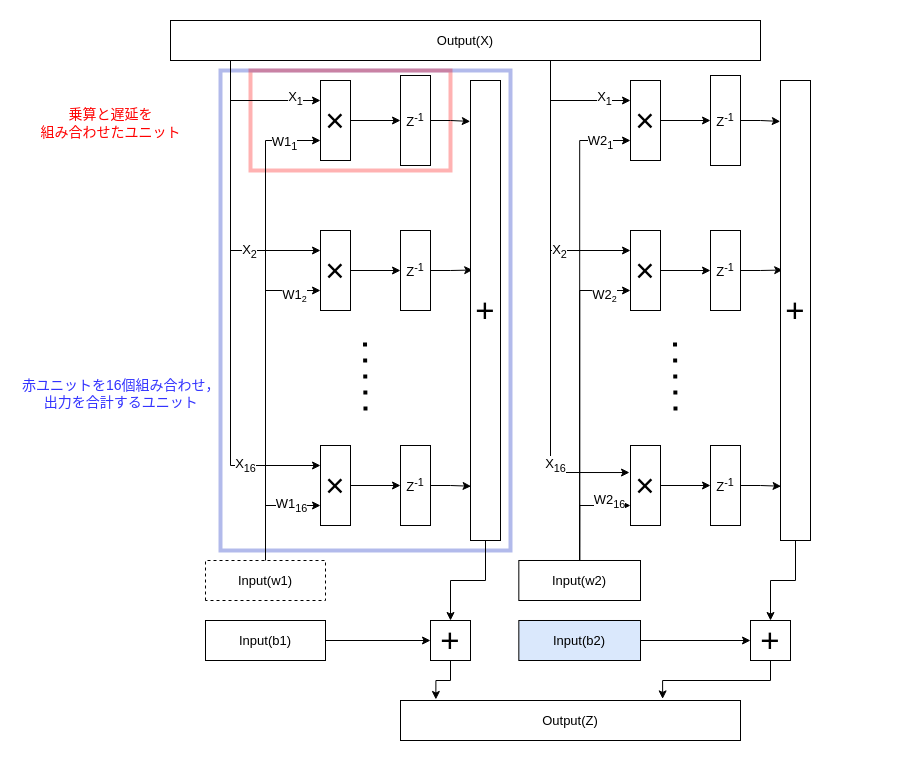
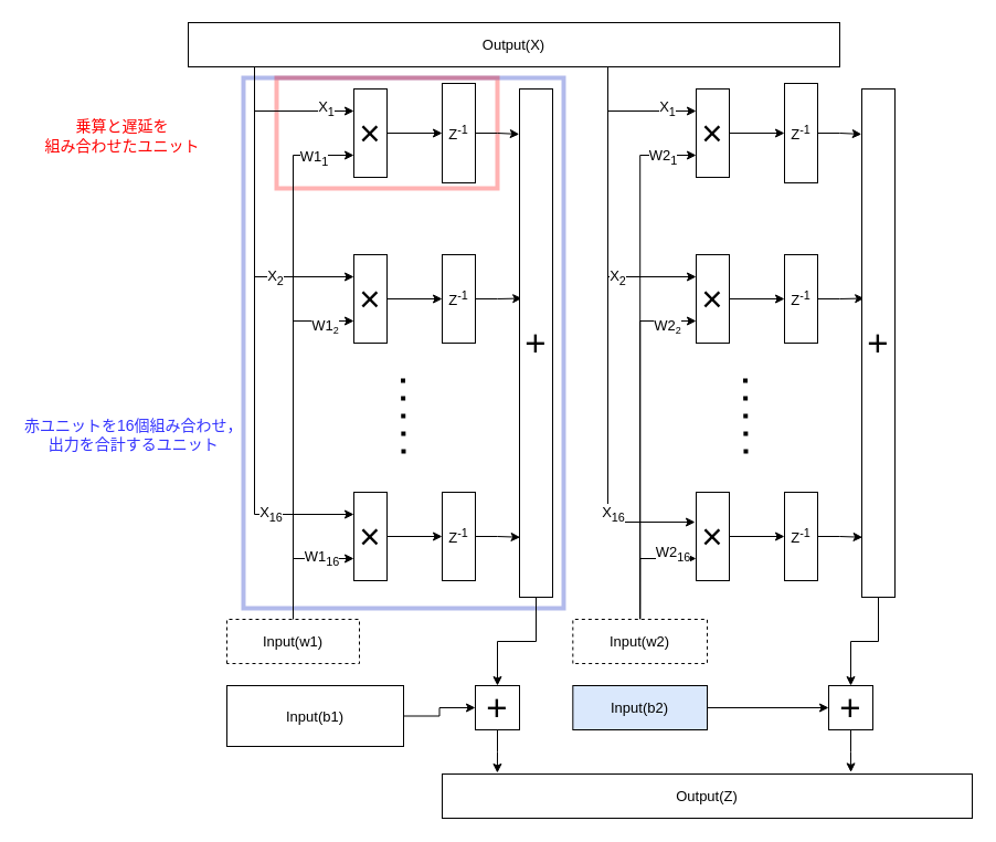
  <mxCell id="0" />
  <mxCell id="1" parent="0" />
  <mxCell id="2" value="" style="rounded=0;whiteSpace=wrap;html=1;fontSize=33;fillColor=none;strokeColor=#001DBC;opacity=30;fontColor=#ffffff;strokeWidth=4;" parent="1" vertex="1"><mxGeometry x="220" y="70" width="290" height="480" as="geometry" /></mxCell>
  <mxCell id="3" value="" style="rounded=0;whiteSpace=wrap;html=1;fontSize=33;fillColor=none;strokeColor=#FF0000;opacity=30;fontColor=#ffffff;strokeWidth=4;" parent="1" vertex="1"><mxGeometry x="250" y="70" width="200" height="100" as="geometry" /></mxCell>
  <mxCell id="4" style="edgeStyle=orthogonalEdgeStyle;rounded=0;html=1;exitX=1;exitY=0.5;exitDx=0;exitDy=0;entryX=-0.007;entryY=0.089;entryDx=0;entryDy=0;entryPerimeter=0;fontSize=13;" parent="1" source="5" target="27" edge="1"><mxGeometry relative="1" as="geometry" /></mxCell>
  <mxCell id="5" value="Z&lt;sup&gt;-1&lt;/sup&gt;" style="rounded=0;whiteSpace=wrap;html=1;fontSize=13;" parent="1" vertex="1"><mxGeometry x="400" y="75" width="30" height="90" as="geometry" /></mxCell>
  <mxCell id="6" style="edgeStyle=none;html=1;exitX=1;exitY=0.5;exitDx=0;exitDy=0;exitPerimeter=0;entryX=0;entryY=0.5;entryDx=0;entryDy=0;fontSize=13;" parent="1" target="8" edge="1"><mxGeometry relative="1" as="geometry"><mxPoint x="350" y="270" as="sourcePoint" /></mxGeometry></mxCell>
  <mxCell id="7" style="edgeStyle=elbowEdgeStyle;rounded=0;html=1;exitX=1;exitY=0.5;exitDx=0;exitDy=0;entryX=0.073;entryY=0.412;entryDx=0;entryDy=0;strokeWidth=1;fontSize=13;entryPerimeter=0;" parent="1" source="8" target="27" edge="1"><mxGeometry relative="1" as="geometry"><Array as="points"><mxPoint x="450" y="260" /></Array></mxGeometry></mxCell>
  <mxCell id="8" value="Z&lt;sup&gt;-1&lt;/sup&gt;" style="rounded=0;whiteSpace=wrap;html=1;fontSize=13;" parent="1" vertex="1"><mxGeometry x="400" y="230" width="30" height="80" as="geometry" /></mxCell>
  <mxCell id="9" style="edgeStyle=elbowEdgeStyle;html=1;entryX=0;entryY=0.25;entryDx=0;entryDy=0;fontSize=13;rounded=0;startArrow=none;" parent="1" target="37" edge="1"><mxGeometry relative="1" as="geometry"><mxPoint x="230" y="60" as="sourcePoint" /><Array as="points"><mxPoint x="230" y="80" /><mxPoint x="230" y="110" /><mxPoint x="230" y="90" /><mxPoint x="235" y="90" /></Array><mxPoint x="315" y="107.32" as="targetPoint" /></mxGeometry></mxCell>
  <mxCell id="10" value="X&lt;sub&gt;1&lt;/sub&gt;" style="edgeLabel;html=1;align=center;verticalAlign=middle;resizable=0;points=[];fontSize=13;" parent="9" vertex="1" connectable="0"><mxGeometry x="0.599" y="3" relative="1" as="geometry"><mxPoint as="offset" /></mxGeometry></mxCell>
  <mxCell id="11" style="edgeStyle=elbowEdgeStyle;rounded=0;html=1;exitX=0;exitY=0.25;exitDx=0;exitDy=0;fontSize=13;entryX=0;entryY=0.25;entryDx=0;entryDy=0;" parent="1" source="18" target="38" edge="1"><mxGeometry relative="1" as="geometry"><Array as="points"><mxPoint x="230" y="150" /></Array><mxPoint x="310" y="257" as="targetPoint" /></mxGeometry></mxCell>
  <mxCell id="12" value="X&lt;sub&gt;2&lt;/sub&gt;" style="edgeLabel;html=1;align=center;verticalAlign=middle;resizable=0;points=[];fontSize=13;" parent="11" vertex="1" connectable="0"><mxGeometry x="0.574" relative="1" as="geometry"><mxPoint x="7" as="offset" /></mxGeometry></mxCell>
  <mxCell id="13" style="edgeStyle=orthogonalEdgeStyle;rounded=0;html=1;exitX=0;exitY=0.25;exitDx=0;exitDy=0;entryX=0;entryY=0.25;entryDx=0;entryDy=0;fontSize=13;" parent="1" source="18" target="41" edge="1"><mxGeometry relative="1" as="geometry"><Array as="points"><mxPoint x="230" y="60" /><mxPoint x="230" y="465" /></Array></mxGeometry></mxCell>
  <mxCell id="14" value="X&lt;sub&gt;16&lt;/sub&gt;" style="edgeLabel;html=1;align=center;verticalAlign=middle;resizable=0;points=[];fontSize=13;" parent="13" vertex="1" connectable="0"><mxGeometry x="0.74" y="1" relative="1" as="geometry"><mxPoint as="offset" /></mxGeometry></mxCell>
  <mxCell id="15" style="edgeStyle=orthogonalEdgeStyle;rounded=0;html=1;exitX=0;exitY=0.75;exitDx=0;exitDy=0;entryX=0;entryY=0.25;entryDx=0;entryDy=0;fontSize=13;" parent="1" source="18" target="57" edge="1"><mxGeometry relative="1" as="geometry"><Array as="points"><mxPoint x="550" y="60" /><mxPoint x="550" y="100" /></Array></mxGeometry></mxCell>
  <mxCell id="16" style="edgeStyle=orthogonalEdgeStyle;rounded=0;html=1;exitX=0;exitY=0.75;exitDx=0;exitDy=0;entryX=0;entryY=0.25;entryDx=0;entryDy=0;fontSize=13;" parent="1" source="18" target="58" edge="1"><mxGeometry relative="1" as="geometry"><Array as="points"><mxPoint x="550" y="60" /><mxPoint x="550" y="250" /></Array></mxGeometry></mxCell>
  <mxCell id="17" style="edgeStyle=orthogonalEdgeStyle;rounded=0;html=1;exitX=0;exitY=0.75;exitDx=0;exitDy=0;entryX=-0.033;entryY=0.338;entryDx=0;entryDy=0;entryPerimeter=0;fontSize=13;" parent="1" source="18" target="61" edge="1"><mxGeometry relative="1" as="geometry"><Array as="points"><mxPoint x="550" y="60" /><mxPoint x="550" y="472" /></Array></mxGeometry></mxCell>
  <mxCell id="18" value="Output(X)" style="rounded=0;whiteSpace=wrap;html=1;fontSize=13;direction=north;" parent="1" vertex="1"><mxGeometry x="170" y="20" width="590" height="40" as="geometry" /></mxCell>
  <mxCell id="19" style="edgeStyle=orthogonalEdgeStyle;rounded=0;html=1;exitX=1;exitY=0.5;exitDx=0;exitDy=0;entryX=0;entryY=0.75;entryDx=0;entryDy=0;fontSize=13;" parent="1" source="24" target="41" edge="1"><mxGeometry relative="1" as="geometry"><Array as="points"><mxPoint x="265" y="505" /></Array></mxGeometry></mxCell>
  <mxCell id="20" value="W1&lt;sub&gt;16&lt;/sub&gt;" style="edgeLabel;html=1;align=center;verticalAlign=middle;resizable=0;points=[];fontSize=13;" parent="19" vertex="1" connectable="0"><mxGeometry x="0.222" y="1" relative="1" as="geometry"><mxPoint x="13" as="offset" /></mxGeometry></mxCell>
  <mxCell id="21" style="edgeStyle=orthogonalEdgeStyle;rounded=0;html=1;exitX=1;exitY=0.5;exitDx=0;exitDy=0;entryX=0;entryY=0.75;entryDx=0;entryDy=0;fontSize=13;" parent="1" source="24" target="38" edge="1"><mxGeometry relative="1" as="geometry" /></mxCell>
  <mxCell id="22" style="edgeStyle=orthogonalEdgeStyle;rounded=0;html=1;exitX=1;exitY=0.5;exitDx=0;exitDy=0;entryX=0;entryY=0.75;entryDx=0;entryDy=0;fontSize=13;" parent="1" source="24" target="37" edge="1"><mxGeometry relative="1" as="geometry" /></mxCell>
  <mxCell id="23" value="W1&lt;sub&gt;1&lt;/sub&gt;" style="edgeLabel;html=1;align=center;verticalAlign=middle;resizable=0;points=[];fontSize=13;" parent="22" vertex="1" connectable="0"><mxGeometry x="0.843" y="-2" relative="1" as="geometry"><mxPoint as="offset" /></mxGeometry></mxCell>
  <mxCell id="24" value="Input(w1)" style="rounded=0;whiteSpace=wrap;html=1;fontSize=13;direction=north;dashed=1;" parent="1" vertex="1"><mxGeometry x="205" y="560" width="120" height="40" as="geometry" /></mxCell>
  <mxCell id="25" value="" style="endArrow=none;dashed=1;html=1;dashPattern=1 3;strokeWidth=4;rounded=0;fontSize=13;" parent="1" edge="1"><mxGeometry width="50" height="50" relative="1" as="geometry"><mxPoint x="365" y="410" as="sourcePoint" /><mxPoint x="364.5" y="340" as="targetPoint" /></mxGeometry></mxCell>
  <mxCell id="26" style="edgeStyle=orthogonalEdgeStyle;rounded=0;html=1;exitX=0.5;exitY=1;exitDx=0;exitDy=0;fontSize=13;" parent="1" source="27" target="69" edge="1"><mxGeometry relative="1" as="geometry" /></mxCell>
  <mxCell id="27" value="&lt;font style=&quot;font-size: 33px;&quot;&gt;+&lt;/font&gt;" style="rounded=0;whiteSpace=wrap;html=1;fontSize=13;" parent="1" vertex="1"><mxGeometry x="470" y="80" width="30" height="460" as="geometry" /></mxCell>
- <mxCell id="28" value="Output(Z)" style="whiteSpace=wrap;html=1;fontSize=13;rounded=0;" parent="1" vertex="1"><mxGeometry x="400" y="700" width="340" height="40" as="geometry" /></mxCell>
+ <mxCell id="28" value="Output(Z)" style="whiteSpace=wrap;html=1;fontSize=13;rounded=0;" parent="1" vertex="1"><mxGeometry x="400" y="700" width="480" height="40" as="geometry" /></mxCell>
  <mxCell id="29" style="edgeStyle=orthogonalEdgeStyle;rounded=0;html=1;exitX=1;exitY=0.5;exitDx=0;exitDy=0;entryX=0;entryY=0.75;entryDx=0;entryDy=0;fontSize=13;" parent="1" source="33" target="57" edge="1"><mxGeometry relative="1" as="geometry"><Array as="points"><mxPoint x="580" y="560" /><mxPoint x="580" y="140" /></Array></mxGeometry></mxCell>
  <mxCell id="30" value="W2&lt;sub&gt;1&lt;/sub&gt;" style="edgeLabel;html=1;align=center;verticalAlign=middle;resizable=0;points=[];fontSize=13;" parent="29" vertex="1" connectable="0"><mxGeometry x="0.845" y="-1" relative="1" as="geometry"><mxPoint x="6" as="offset" /></mxGeometry></mxCell>
  <mxCell id="31" style="edgeStyle=orthogonalEdgeStyle;rounded=0;html=1;exitX=1;exitY=0.5;exitDx=0;exitDy=0;entryX=0;entryY=0.75;entryDx=0;entryDy=0;fontSize=13;" parent="1" source="33" target="58" edge="1"><mxGeometry relative="1" as="geometry"><Array as="points"><mxPoint x="580" y="560" /><mxPoint x="580" y="290" /></Array></mxGeometry></mxCell>
  <mxCell id="32" style="edgeStyle=orthogonalEdgeStyle;rounded=0;html=1;exitX=1;exitY=0.5;exitDx=0;exitDy=0;entryX=0;entryY=0.75;entryDx=0;entryDy=0;fontSize=13;" parent="1" source="33" target="61" edge="1"><mxGeometry relative="1" as="geometry"><Array as="points"><mxPoint x="580" y="560" /><mxPoint x="580" y="505" /></Array></mxGeometry></mxCell>
- <mxCell id="33" value="Input(w2)" style="rounded=0;whiteSpace=wrap;html=1;fontSize=13;direction=north;" parent="1" vertex="1"><mxGeometry x="518.33" y="560" width="121.67" height="40" as="geometry" /></mxCell>
+ <mxCell id="33" value="Input(w2)" style="rounded=0;whiteSpace=wrap;html=1;fontSize=13;direction=north;dashed=1;" parent="1" vertex="1"><mxGeometry x="518.33" y="560" width="121.67" height="40" as="geometry" /></mxCell>
  <mxCell id="34" value="&lt;font style=&quot;font-size: 14px;&quot;&gt;乗算と遅延を&lt;br&gt;組み合わせたユニット&lt;/font&gt;" style="text;html=1;align=center;verticalAlign=middle;resizable=0;points=[];autosize=1;fontSize=15;fontStyle=0;fontColor=#FF0000;" parent="1" vertex="1"><mxGeometry x="30" y="97" width="160" height="50" as="geometry" /></mxCell>
  <mxCell id="35" value="&lt;div style=&quot;text-align: center; font-size: 14px;&quot;&gt;&lt;span style=&quot;background-color: initial;&quot;&gt;&lt;font style=&quot;font-size: 14px;&quot; color=&quot;#3333ff&quot;&gt;赤ユニットを16個組み合わせ，&lt;/font&gt;&lt;/span&gt;&lt;/div&gt;&lt;div style=&quot;text-align: center; font-size: 14px;&quot;&gt;&lt;span style=&quot;background-color: initial;&quot;&gt;&lt;font style=&quot;font-size: 14px;&quot; color=&quot;#3333ff&quot;&gt;出力を合計するユニット&lt;/font&gt;&lt;/span&gt;&lt;/div&gt;" style="text;whiteSpace=wrap;html=1;fontSize=11;fontColor=#FF0000;" parent="1" vertex="1"><mxGeometry x="20" y="370" width="210" height="40" as="geometry" /></mxCell>
  <mxCell id="36" style="edgeStyle=none;html=1;exitX=1;exitY=0.5;exitDx=0;exitDy=0;entryX=0;entryY=0.5;entryDx=0;entryDy=0;" parent="1" source="37" target="5" edge="1"><mxGeometry relative="1" as="geometry" /></mxCell>
  <mxCell id="37" value="&lt;span style=&quot;font-size: 33px;&quot;&gt;×&lt;/span&gt;" style="rounded=0;whiteSpace=wrap;html=1;fontSize=13;" parent="1" vertex="1"><mxGeometry x="320" y="80" width="30" height="80" as="geometry" /></mxCell>
  <mxCell id="38" value="&lt;span style=&quot;font-size: 33px;&quot;&gt;×&lt;/span&gt;" style="rounded=0;whiteSpace=wrap;html=1;fontSize=13;" parent="1" vertex="1"><mxGeometry x="320" y="230" width="30" height="80" as="geometry" /></mxCell>
  <mxCell id="39" value="&lt;font style=&quot;font-size: 13px;&quot;&gt;W1&lt;/font&gt;&lt;font style=&quot;font-size: 10.833px;&quot;&gt;&lt;sub&gt;2&lt;/sub&gt;&lt;/font&gt;" style="edgeLabel;html=1;align=center;verticalAlign=middle;resizable=0;points=[];" parent="1" vertex="1" connectable="0"><mxGeometry x="301.667" y="150" as="geometry"><mxPoint x="-8" y="144" as="offset" /></mxGeometry></mxCell>
  <mxCell id="40" style="edgeStyle=orthogonalEdgeStyle;rounded=0;html=1;exitX=1;exitY=0.5;exitDx=0;exitDy=0;entryX=0;entryY=0.5;entryDx=0;entryDy=0;fontSize=13;" parent="1" source="41" target="43" edge="1"><mxGeometry relative="1" as="geometry" /></mxCell>
  <mxCell id="41" value="&lt;span style=&quot;font-size: 33px;&quot;&gt;×&lt;/span&gt;" style="rounded=0;whiteSpace=wrap;html=1;fontSize=13;" parent="1" vertex="1"><mxGeometry x="320" y="445" width="30" height="80" as="geometry" /></mxCell>
  <mxCell id="42" style="edgeStyle=orthogonalEdgeStyle;rounded=0;html=1;exitX=1;exitY=0.5;exitDx=0;exitDy=0;entryX=0.02;entryY=0.882;entryDx=0;entryDy=0;entryPerimeter=0;fontSize=13;" parent="1" source="43" target="27" edge="1"><mxGeometry relative="1" as="geometry" /></mxCell>
  <mxCell id="43" value="Z&lt;sup&gt;-1&lt;/sup&gt;" style="rounded=0;whiteSpace=wrap;html=1;fontSize=13;" parent="1" vertex="1"><mxGeometry x="400" y="445" width="30" height="80" as="geometry" /></mxCell>
  <mxCell id="44" style="edgeStyle=orthogonalEdgeStyle;rounded=0;html=1;exitX=1;exitY=0.5;exitDx=0;exitDy=0;entryX=-0.007;entryY=0.089;entryDx=0;entryDy=0;entryPerimeter=0;fontSize=13;" parent="1" source="45" target="55" edge="1"><mxGeometry relative="1" as="geometry" /></mxCell>
  <mxCell id="45" value="Z&lt;sup&gt;-1&lt;/sup&gt;" style="rounded=0;whiteSpace=wrap;html=1;fontSize=13;" parent="1" vertex="1"><mxGeometry x="710" y="75" width="30" height="90" as="geometry" /></mxCell>
  <mxCell id="46" style="edgeStyle=none;html=1;exitX=1;exitY=0.5;exitDx=0;exitDy=0;exitPerimeter=0;entryX=0;entryY=0.5;entryDx=0;entryDy=0;fontSize=13;" parent="1" target="48" edge="1"><mxGeometry relative="1" as="geometry"><mxPoint x="660" y="270" as="sourcePoint" /></mxGeometry></mxCell>
  <mxCell id="47" style="edgeStyle=elbowEdgeStyle;rounded=0;html=1;exitX=1;exitY=0.5;exitDx=0;exitDy=0;entryX=0.073;entryY=0.412;entryDx=0;entryDy=0;strokeWidth=1;fontSize=13;entryPerimeter=0;" parent="1" source="48" target="55" edge="1"><mxGeometry relative="1" as="geometry"><Array as="points"><mxPoint x="760" y="260" /></Array></mxGeometry></mxCell>
  <mxCell id="48" value="Z&lt;sup&gt;-1&lt;/sup&gt;" style="rounded=0;whiteSpace=wrap;html=1;fontSize=13;" parent="1" vertex="1"><mxGeometry x="710" y="230" width="30" height="80" as="geometry" /></mxCell>
  <mxCell id="49" value="X&lt;sub&gt;1&lt;/sub&gt;" style="edgeLabel;html=1;align=center;verticalAlign=middle;resizable=0;points=[];fontSize=13;" parent="1" vertex="1" connectable="0"><mxGeometry x="603.529" y="97" as="geometry" /></mxCell>
  <mxCell id="50" value="X&lt;sub&gt;2&lt;/sub&gt;" style="edgeLabel;html=1;align=center;verticalAlign=middle;resizable=0;points=[];fontSize=13;" parent="1" vertex="1" connectable="0"><mxGeometry x="558.912" y="250" as="geometry" /></mxCell>
  <mxCell id="51" value="X&lt;sub&gt;16&lt;/sub&gt;" style="edgeLabel;html=1;align=center;verticalAlign=middle;resizable=0;points=[];fontSize=13;" parent="1" vertex="1" connectable="0"><mxGeometry x="554.499" y="464.049" as="geometry" /></mxCell>
  <mxCell id="52" value="W2&lt;sub&gt;16&lt;/sub&gt;" style="edgeLabel;html=1;align=center;verticalAlign=middle;resizable=0;points=[];fontSize=13;" parent="1" vertex="1" connectable="0"><mxGeometry x="600.175" y="469.996" as="geometry"><mxPoint x="8" y="31" as="offset" /></mxGeometry></mxCell>
  <mxCell id="53" value="" style="endArrow=none;dashed=1;html=1;dashPattern=1 3;strokeWidth=4;rounded=0;fontSize=13;" parent="1" edge="1"><mxGeometry width="50" height="50" relative="1" as="geometry"><mxPoint x="675" y="410" as="sourcePoint" /><mxPoint x="674.5" y="340" as="targetPoint" /></mxGeometry></mxCell>
  <mxCell id="54" style="edgeStyle=orthogonalEdgeStyle;rounded=0;html=1;exitX=0.5;exitY=1;exitDx=0;exitDy=0;fontSize=13;" parent="1" source="55" target="71" edge="1"><mxGeometry relative="1" as="geometry" /></mxCell>
  <mxCell id="55" value="&lt;font style=&quot;font-size: 33px;&quot;&gt;+&lt;/font&gt;" style="rounded=0;whiteSpace=wrap;html=1;fontSize=13;" parent="1" vertex="1"><mxGeometry x="780" y="80" width="30" height="460" as="geometry" /></mxCell>
  <mxCell id="56" style="edgeStyle=none;html=1;exitX=1;exitY=0.5;exitDx=0;exitDy=0;entryX=0;entryY=0.5;entryDx=0;entryDy=0;" parent="1" source="57" target="45" edge="1"><mxGeometry relative="1" as="geometry" /></mxCell>
  <mxCell id="57" value="&lt;span style=&quot;font-size: 33px;&quot;&gt;×&lt;/span&gt;" style="rounded=0;whiteSpace=wrap;html=1;fontSize=13;" parent="1" vertex="1"><mxGeometry x="630" y="80" width="30" height="80" as="geometry" /></mxCell>
  <mxCell id="58" value="&lt;span style=&quot;font-size: 33px;&quot;&gt;×&lt;/span&gt;" style="rounded=0;whiteSpace=wrap;html=1;fontSize=13;" parent="1" vertex="1"><mxGeometry x="630" y="230" width="30" height="80" as="geometry" /></mxCell>
  <mxCell id="59" value="&lt;font style=&quot;font-size: 13px;&quot;&gt;W2&lt;/font&gt;&lt;font style=&quot;font-size: 10.833px;&quot;&gt;&lt;sub&gt;2&lt;/sub&gt;&lt;/font&gt;" style="edgeLabel;html=1;align=center;verticalAlign=middle;resizable=0;points=[];" parent="1" vertex="1" connectable="0"><mxGeometry x="611.667" y="150" as="geometry"><mxPoint x="-8" y="144" as="offset" /></mxGeometry></mxCell>
  <mxCell id="60" style="edgeStyle=orthogonalEdgeStyle;rounded=0;html=1;exitX=1;exitY=0.5;exitDx=0;exitDy=0;entryX=0;entryY=0.5;entryDx=0;entryDy=0;fontSize=13;" parent="1" source="61" target="63" edge="1"><mxGeometry relative="1" as="geometry" /></mxCell>
  <mxCell id="61" value="&lt;span style=&quot;font-size: 33px;&quot;&gt;×&lt;/span&gt;" style="rounded=0;whiteSpace=wrap;html=1;fontSize=13;" parent="1" vertex="1"><mxGeometry x="630" y="445" width="30" height="80" as="geometry" /></mxCell>
  <mxCell id="62" style="edgeStyle=orthogonalEdgeStyle;rounded=0;html=1;exitX=1;exitY=0.5;exitDx=0;exitDy=0;entryX=0.02;entryY=0.882;entryDx=0;entryDy=0;entryPerimeter=0;fontSize=13;" parent="1" source="63" target="55" edge="1"><mxGeometry relative="1" as="geometry" /></mxCell>
  <mxCell id="63" value="Z&lt;sup&gt;-1&lt;/sup&gt;" style="rounded=0;whiteSpace=wrap;html=1;fontSize=13;" parent="1" vertex="1"><mxGeometry x="710" y="445" width="30" height="80" as="geometry" /></mxCell>
  <mxCell id="64" style="edgeStyle=orthogonalEdgeStyle;rounded=0;html=1;exitX=0.5;exitY=1;exitDx=0;exitDy=0;fontSize=13;" parent="1" source="65" target="69" edge="1"><mxGeometry relative="1" as="geometry" /></mxCell>
- <mxCell id="65" value="Input(b1)" style="rounded=0;whiteSpace=wrap;html=1;fontSize=13;direction=north;" parent="1" vertex="1"><mxGeometry x="205" y="620" width="120" height="40" as="geometry" /></mxCell>
+ <mxCell id="65" value="Input(b1)" style="rounded=0;whiteSpace=wrap;html=1;fontSize=13;direction=north;" parent="1" vertex="1"><mxGeometry x="205" y="620" width="160" height="55" as="geometry" /></mxCell>
  <mxCell id="66" style="edgeStyle=orthogonalEdgeStyle;rounded=0;html=1;exitX=0.5;exitY=1;exitDx=0;exitDy=0;entryX=0.5;entryY=1;entryDx=0;entryDy=0;fontSize=13;" parent="1" source="67" target="71" edge="1"><mxGeometry relative="1" as="geometry" /></mxCell>
  <mxCell id="67" value="Input(b2)" style="rounded=0;whiteSpace=wrap;html=1;fontSize=13;direction=north;fillColor=#dae8fc;" parent="1" vertex="1"><mxGeometry x="518.33" y="620" width="121.67" height="40" as="geometry" /></mxCell>
  <mxCell id="68" style="edgeStyle=orthogonalEdgeStyle;rounded=0;html=1;exitX=1;exitY=0.5;exitDx=0;exitDy=0;entryX=0.104;entryY=-0.026;entryDx=0;entryDy=0;entryPerimeter=0;fontSize=13;" parent="1" source="69" target="28" edge="1"><mxGeometry relative="1" as="geometry" /></mxCell>
  <mxCell id="69" value="&lt;font style=&quot;font-size: 33px;&quot;&gt;+&lt;/font&gt;" style="rounded=0;whiteSpace=wrap;html=1;fontSize=13;direction=south;" parent="1" vertex="1"><mxGeometry x="430" y="620" width="40" height="40" as="geometry" /></mxCell>
  <mxCell id="70" style="edgeStyle=orthogonalEdgeStyle;rounded=0;html=1;exitX=1;exitY=0.5;exitDx=0;exitDy=0;entryX=0.771;entryY=-0.04;entryDx=0;entryDy=0;entryPerimeter=0;fontSize=13;" parent="1" source="71" target="28" edge="1"><mxGeometry relative="1" as="geometry" /></mxCell>
  <mxCell id="71" value="&lt;font style=&quot;font-size: 33px;&quot;&gt;+&lt;/font&gt;" style="rounded=0;whiteSpace=wrap;html=1;fontSize=13;direction=south;" parent="1" vertex="1"><mxGeometry x="750" y="620" width="40" height="40" as="geometry" /></mxCell>
